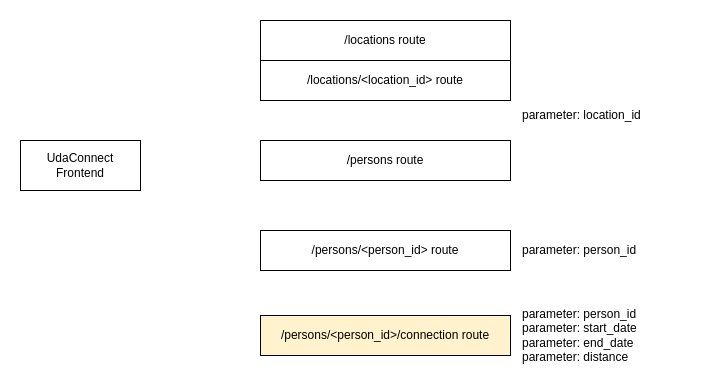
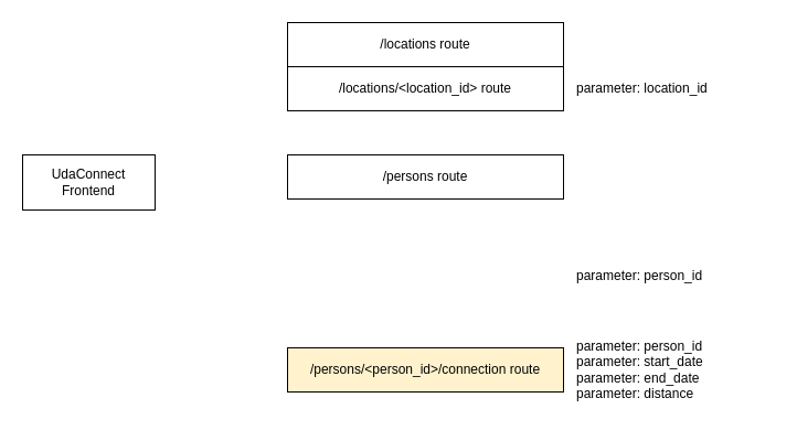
  <mxCell id="0" />
  <mxCell id="1" parent="0" />
  <mxCell id="2" value="UdaConnect Frontend" style="rounded=0;whiteSpace=wrap;html=1;" vertex="1" parent="1"><mxGeometry x="20" y="140" width="120" height="50" as="geometry" /></mxCell>
  <mxCell id="3" value="/locations route" style="rounded=0;whiteSpace=wrap;html=1;" vertex="1" parent="1"><mxGeometry x="260" y="20" width="250" height="40" as="geometry" /></mxCell>
  <mxCell id="4" value="/locations/&amp;lt;location_id&amp;gt; route" style="rounded=0;whiteSpace=wrap;html=1;" vertex="1" parent="1"><mxGeometry x="260" y="60" width="250" height="40" as="geometry" /></mxCell>
  <mxCell id="5" value="/persons route" style="rounded=0;whiteSpace=wrap;html=1;" vertex="1" parent="1"><mxGeometry x="260" y="140" width="250" height="40" as="geometry" /></mxCell>
- <mxCell id="6" value="/persons/&amp;lt;person_id&amp;gt; route" style="rounded=0;whiteSpace=wrap;html=1;" vertex="1" parent="1"><mxGeometry x="260" y="230" width="250" height="40" as="geometry" /></mxCell>
  <mxCell id="7" value="/persons/&amp;lt;person_id&amp;gt;/connection route" style="rounded=0;whiteSpace=wrap;html=1;fillColor=#fff2cc;" vertex="1" parent="1"><mxGeometry x="260" y="315" width="250" height="40" as="geometry" /></mxCell>
- <mxCell id="8" value="parameter: location_id" style="text;html=1;strokeColor=none;fillColor=none;align=left;verticalAlign=middle;whiteSpace=wrap;rounded=0;" vertex="1" parent="1"><mxGeometry x="520" y="105" width="180" height="20" as="geometry" /></mxCell>
+ <mxCell id="8" value="parameter: location_id" style="text;html=1;strokeColor=none;fillColor=none;align=left;verticalAlign=middle;whiteSpace=wrap;rounded=0;" vertex="1" parent="1"><mxGeometry x="520" y="70" width="180" height="20" as="geometry" /></mxCell>
  <mxCell id="9" value="parameter: person_id" style="text;html=1;strokeColor=none;fillColor=none;align=left;verticalAlign=middle;whiteSpace=wrap;rounded=0;" vertex="1" parent="1"><mxGeometry x="520" y="240" width="180" height="20" as="geometry" /></mxCell>
  <mxCell id="10" value="parameter: person_id&lt;br&gt;parameter: start_date&lt;br&gt;parameter: end_date&lt;br&gt;parameter: distance" style="text;html=1;strokeColor=none;fillColor=none;align=left;verticalAlign=middle;whiteSpace=wrap;rounded=0;" vertex="1" parent="1"><mxGeometry x="520" y="302.5" width="180" height="65" as="geometry" /></mxCell>
